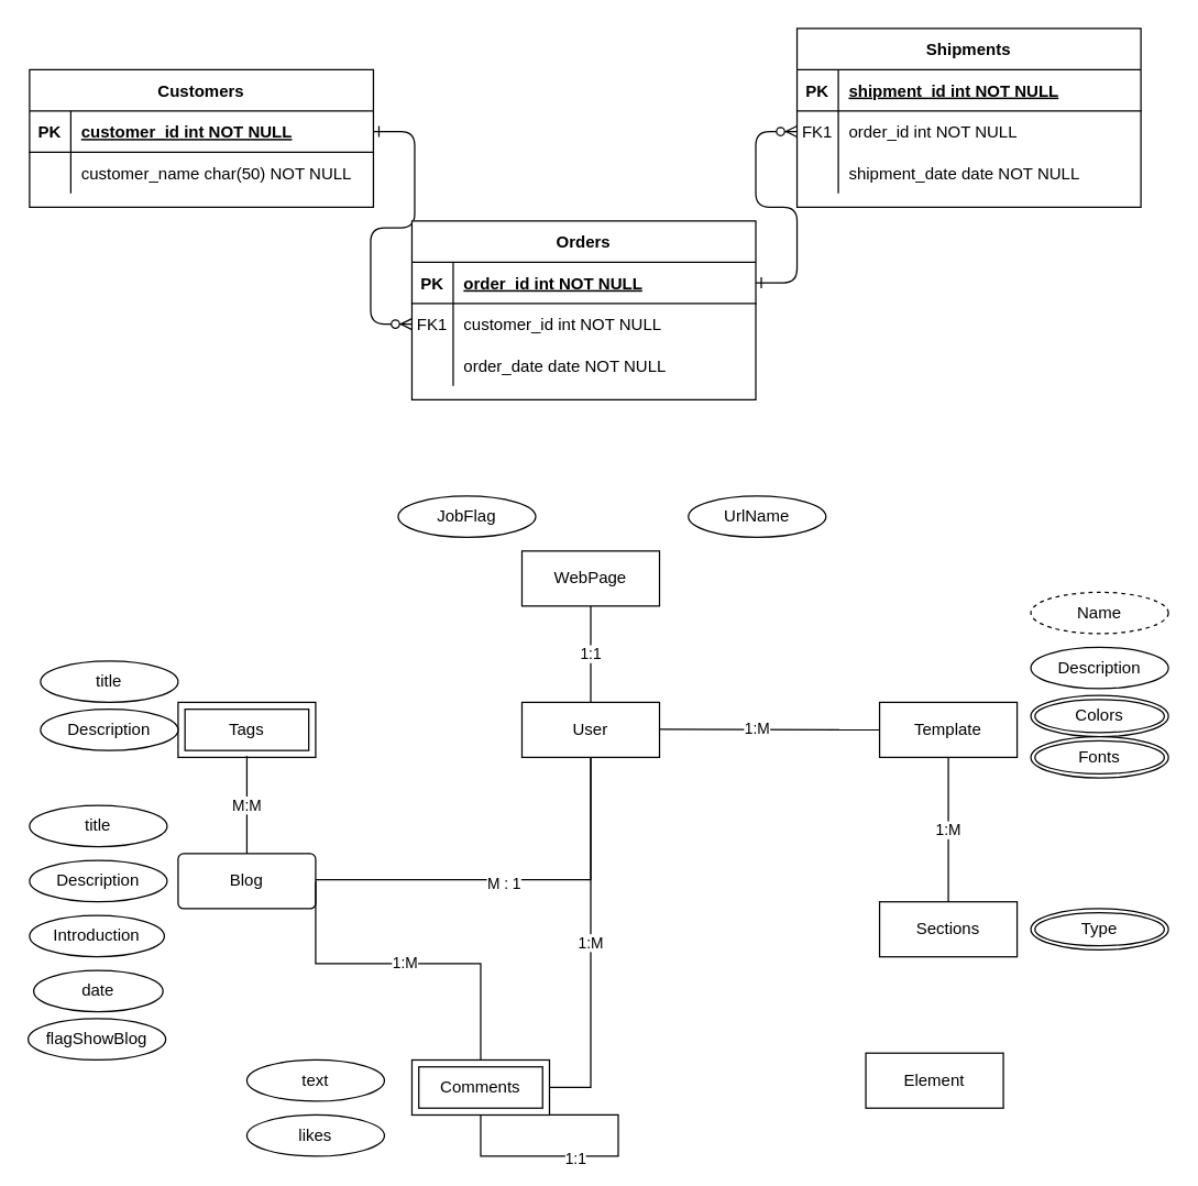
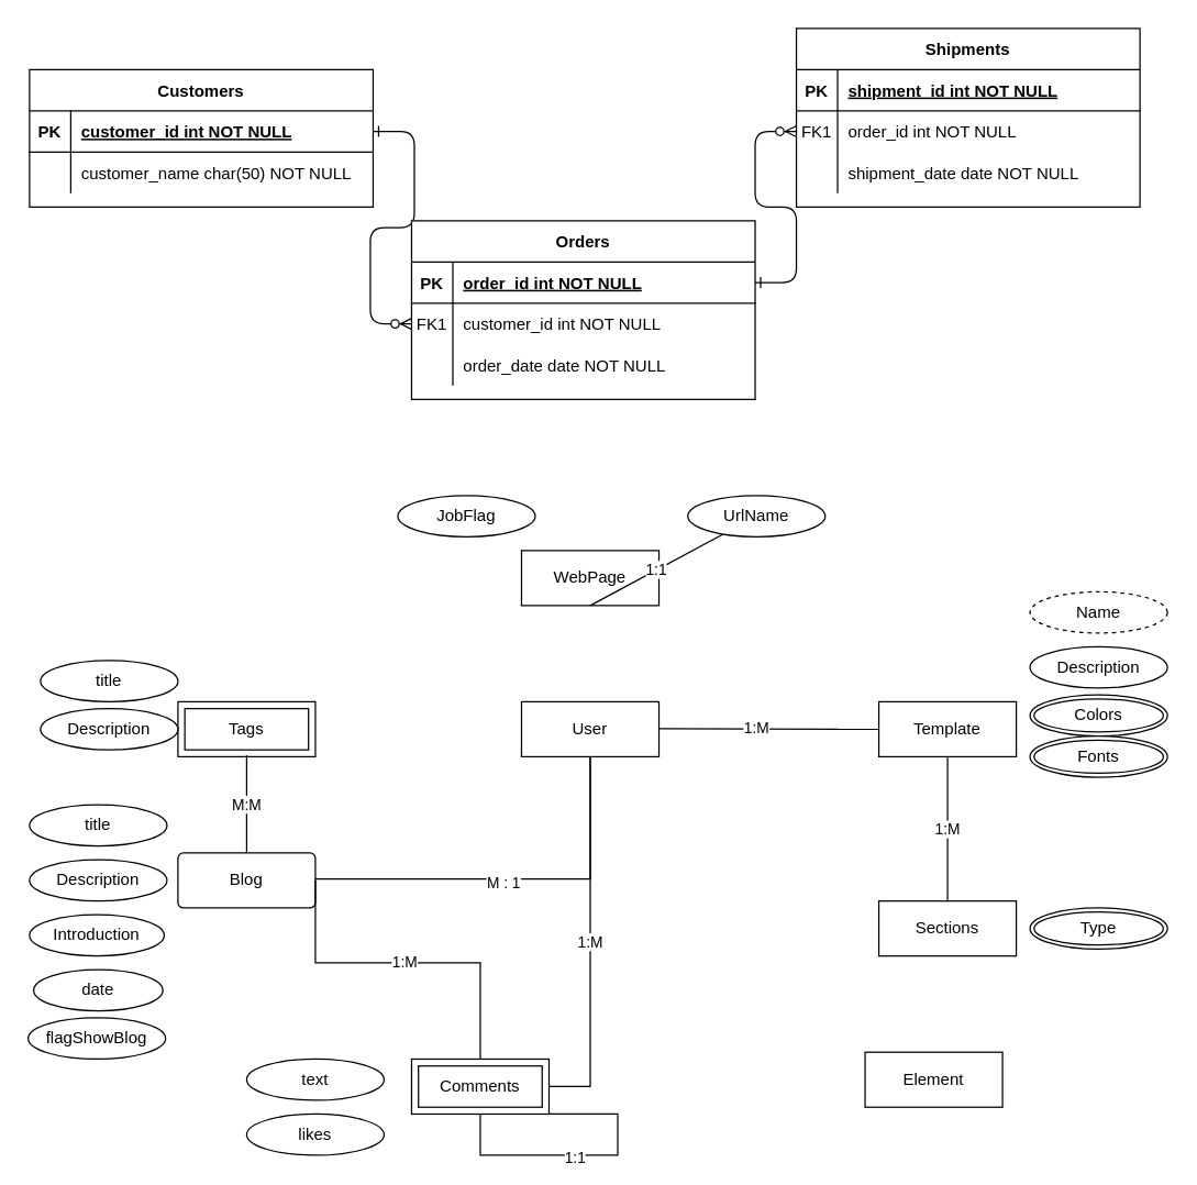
  <mxCell id="0" />
  <mxCell id="1" parent="0" />
  <mxCell id="2" value="" style="edgeStyle=entityRelationEdgeStyle;endArrow=ERzeroToMany;startArrow=ERone;endFill=1;startFill=0;entryX=0;entryY=0.5;entryDx=0;entryDy=0;exitX=1;exitY=0.5;exitDx=0;exitDy=0;" parent="1" source="25" target="8" edge="1"><mxGeometry width="100" height="100" relative="1" as="geometry"><mxPoint x="409" y="-75" as="sourcePoint" /><mxPoint x="459" y="480" as="targetPoint" /></mxGeometry></mxCell>
  <mxCell id="3" value="" style="edgeStyle=entityRelationEdgeStyle;endArrow=ERzeroToMany;startArrow=ERone;endFill=1;startFill=0;" parent="1" source="5" target="18" edge="1"><mxGeometry width="100" height="100" relative="1" as="geometry"><mxPoint x="419" y="40" as="sourcePoint" /><mxPoint x="479" y="65" as="targetPoint" /></mxGeometry></mxCell>
  <mxCell id="4" value="Orders" style="shape=table;startSize=30;container=1;collapsible=1;childLayout=tableLayout;fixedRows=1;rowLines=0;fontStyle=1;align=center;resizeLast=1;" parent="1" vertex="1"><mxGeometry x="299" y="160" width="250" height="130" as="geometry" /></mxCell>
  <mxCell id="5" value="" style="shape=partialRectangle;collapsible=0;dropTarget=0;pointerEvents=0;fillColor=none;points=[[0,0.5],[1,0.5]];portConstraint=eastwest;top=0;left=0;right=0;bottom=1;" parent="4" vertex="1"><mxGeometry y="30" width="250" height="30" as="geometry" /></mxCell>
  <mxCell id="6" value="PK" style="shape=partialRectangle;overflow=hidden;connectable=0;fillColor=none;top=0;left=0;bottom=0;right=0;fontStyle=1;" parent="5" vertex="1"><mxGeometry width="30" height="30" as="geometry"><mxRectangle width="30" height="30" as="alternateBounds" /></mxGeometry></mxCell>
  <mxCell id="7" value="order_id int NOT NULL " style="shape=partialRectangle;overflow=hidden;connectable=0;fillColor=none;top=0;left=0;bottom=0;right=0;align=left;spacingLeft=6;fontStyle=5;" parent="5" vertex="1"><mxGeometry x="30" width="220" height="30" as="geometry"><mxRectangle width="220" height="30" as="alternateBounds" /></mxGeometry></mxCell>
  <mxCell id="8" value="" style="shape=partialRectangle;collapsible=0;dropTarget=0;pointerEvents=0;fillColor=none;points=[[0,0.5],[1,0.5]];portConstraint=eastwest;top=0;left=0;right=0;bottom=0;" parent="4" vertex="1"><mxGeometry y="60" width="250" height="30" as="geometry" /></mxCell>
  <mxCell id="9" value="FK1" style="shape=partialRectangle;overflow=hidden;connectable=0;fillColor=none;top=0;left=0;bottom=0;right=0;" parent="8" vertex="1"><mxGeometry width="30" height="30" as="geometry"><mxRectangle width="30" height="30" as="alternateBounds" /></mxGeometry></mxCell>
  <mxCell id="10" value="customer_id int NOT NULL" style="shape=partialRectangle;overflow=hidden;connectable=0;fillColor=none;top=0;left=0;bottom=0;right=0;align=left;spacingLeft=6;" parent="8" vertex="1"><mxGeometry x="30" width="220" height="30" as="geometry"><mxRectangle width="220" height="30" as="alternateBounds" /></mxGeometry></mxCell>
  <mxCell id="11" value="" style="shape=partialRectangle;collapsible=0;dropTarget=0;pointerEvents=0;fillColor=none;points=[[0,0.5],[1,0.5]];portConstraint=eastwest;top=0;left=0;right=0;bottom=0;" parent="4" vertex="1"><mxGeometry y="90" width="250" height="30" as="geometry" /></mxCell>
  <mxCell id="12" value="" style="shape=partialRectangle;overflow=hidden;connectable=0;fillColor=none;top=0;left=0;bottom=0;right=0;" parent="11" vertex="1"><mxGeometry width="30" height="30" as="geometry"><mxRectangle width="30" height="30" as="alternateBounds" /></mxGeometry></mxCell>
  <mxCell id="13" value="order_date date NOT NULL" style="shape=partialRectangle;overflow=hidden;connectable=0;fillColor=none;top=0;left=0;bottom=0;right=0;align=left;spacingLeft=6;" parent="11" vertex="1"><mxGeometry x="30" width="220" height="30" as="geometry"><mxRectangle width="220" height="30" as="alternateBounds" /></mxGeometry></mxCell>
  <mxCell id="14" value="Shipments" style="shape=table;startSize=30;container=1;collapsible=1;childLayout=tableLayout;fixedRows=1;rowLines=0;fontStyle=1;align=center;resizeLast=1;" parent="1" vertex="1"><mxGeometry x="579" y="20" width="250" height="130" as="geometry" /></mxCell>
  <mxCell id="15" value="" style="shape=partialRectangle;collapsible=0;dropTarget=0;pointerEvents=0;fillColor=none;points=[[0,0.5],[1,0.5]];portConstraint=eastwest;top=0;left=0;right=0;bottom=1;" parent="14" vertex="1"><mxGeometry y="30" width="250" height="30" as="geometry" /></mxCell>
  <mxCell id="16" value="PK" style="shape=partialRectangle;overflow=hidden;connectable=0;fillColor=none;top=0;left=0;bottom=0;right=0;fontStyle=1;" parent="15" vertex="1"><mxGeometry width="30" height="30" as="geometry"><mxRectangle width="30" height="30" as="alternateBounds" /></mxGeometry></mxCell>
  <mxCell id="17" value="shipment_id int NOT NULL " style="shape=partialRectangle;overflow=hidden;connectable=0;fillColor=none;top=0;left=0;bottom=0;right=0;align=left;spacingLeft=6;fontStyle=5;" parent="15" vertex="1"><mxGeometry x="30" width="220" height="30" as="geometry"><mxRectangle width="220" height="30" as="alternateBounds" /></mxGeometry></mxCell>
  <mxCell id="18" value="" style="shape=partialRectangle;collapsible=0;dropTarget=0;pointerEvents=0;fillColor=none;points=[[0,0.5],[1,0.5]];portConstraint=eastwest;top=0;left=0;right=0;bottom=0;" parent="14" vertex="1"><mxGeometry y="60" width="250" height="30" as="geometry" /></mxCell>
  <mxCell id="19" value="FK1" style="shape=partialRectangle;overflow=hidden;connectable=0;fillColor=none;top=0;left=0;bottom=0;right=0;" parent="18" vertex="1"><mxGeometry width="30" height="30" as="geometry"><mxRectangle width="30" height="30" as="alternateBounds" /></mxGeometry></mxCell>
  <mxCell id="20" value="order_id int NOT NULL" style="shape=partialRectangle;overflow=hidden;connectable=0;fillColor=none;top=0;left=0;bottom=0;right=0;align=left;spacingLeft=6;" parent="18" vertex="1"><mxGeometry x="30" width="220" height="30" as="geometry"><mxRectangle width="220" height="30" as="alternateBounds" /></mxGeometry></mxCell>
  <mxCell id="21" value="" style="shape=partialRectangle;collapsible=0;dropTarget=0;pointerEvents=0;fillColor=none;points=[[0,0.5],[1,0.5]];portConstraint=eastwest;top=0;left=0;right=0;bottom=0;" parent="14" vertex="1"><mxGeometry y="90" width="250" height="30" as="geometry" /></mxCell>
  <mxCell id="22" value="" style="shape=partialRectangle;overflow=hidden;connectable=0;fillColor=none;top=0;left=0;bottom=0;right=0;" parent="21" vertex="1"><mxGeometry width="30" height="30" as="geometry"><mxRectangle width="30" height="30" as="alternateBounds" /></mxGeometry></mxCell>
  <mxCell id="23" value="shipment_date date NOT NULL" style="shape=partialRectangle;overflow=hidden;connectable=0;fillColor=none;top=0;left=0;bottom=0;right=0;align=left;spacingLeft=6;" parent="21" vertex="1"><mxGeometry x="30" width="220" height="30" as="geometry"><mxRectangle width="220" height="30" as="alternateBounds" /></mxGeometry></mxCell>
  <mxCell id="24" value="Customers" style="shape=table;startSize=30;container=1;collapsible=1;childLayout=tableLayout;fixedRows=1;rowLines=0;fontStyle=1;align=center;resizeLast=1;" parent="1" vertex="1"><mxGeometry x="21" y="50" width="250" height="100" as="geometry" /></mxCell>
  <mxCell id="25" value="" style="shape=partialRectangle;collapsible=0;dropTarget=0;pointerEvents=0;fillColor=none;points=[[0,0.5],[1,0.5]];portConstraint=eastwest;top=0;left=0;right=0;bottom=1;" parent="24" vertex="1"><mxGeometry y="30" width="250" height="30" as="geometry" /></mxCell>
  <mxCell id="26" value="PK" style="shape=partialRectangle;overflow=hidden;connectable=0;fillColor=none;top=0;left=0;bottom=0;right=0;fontStyle=1;" parent="25" vertex="1"><mxGeometry width="30" height="30" as="geometry"><mxRectangle width="30" height="30" as="alternateBounds" /></mxGeometry></mxCell>
  <mxCell id="27" value="customer_id int NOT NULL " style="shape=partialRectangle;overflow=hidden;connectable=0;fillColor=none;top=0;left=0;bottom=0;right=0;align=left;spacingLeft=6;fontStyle=5;" parent="25" vertex="1"><mxGeometry x="30" width="220" height="30" as="geometry"><mxRectangle width="220" height="30" as="alternateBounds" /></mxGeometry></mxCell>
  <mxCell id="28" value="" style="shape=partialRectangle;collapsible=0;dropTarget=0;pointerEvents=0;fillColor=none;points=[[0,0.5],[1,0.5]];portConstraint=eastwest;top=0;left=0;right=0;bottom=0;" parent="24" vertex="1"><mxGeometry y="60" width="250" height="30" as="geometry" /></mxCell>
  <mxCell id="29" value="" style="shape=partialRectangle;overflow=hidden;connectable=0;fillColor=none;top=0;left=0;bottom=0;right=0;" parent="28" vertex="1"><mxGeometry width="30" height="30" as="geometry"><mxRectangle width="30" height="30" as="alternateBounds" /></mxGeometry></mxCell>
  <mxCell id="30" value="customer_name char(50) NOT NULL" style="shape=partialRectangle;overflow=hidden;connectable=0;fillColor=none;top=0;left=0;bottom=0;right=0;align=left;spacingLeft=6;" parent="28" vertex="1"><mxGeometry x="30" width="220" height="30" as="geometry"><mxRectangle width="220" height="30" as="alternateBounds" /></mxGeometry></mxCell>
  <mxCell id="31" value="Blog" style="rounded=1;arcSize=10;whiteSpace=wrap;html=1;align=center;" parent="1" vertex="1"><mxGeometry x="129" y="620" width="100" height="40" as="geometry" /></mxCell>
  <mxCell id="32" value="title" style="ellipse;whiteSpace=wrap;html=1;align=center;" parent="1" vertex="1"><mxGeometry x="21" y="585" width="100" height="30" as="geometry" /></mxCell>
  <mxCell id="33" value="Description" style="ellipse;whiteSpace=wrap;html=1;align=center;" parent="1" vertex="1"><mxGeometry x="21" y="625" width="100" height="30" as="geometry" /></mxCell>
  <mxCell id="34" value="Introduction" style="ellipse;whiteSpace=wrap;html=1;align=center;" parent="1" vertex="1"><mxGeometry x="21" y="665" width="98" height="30" as="geometry" /></mxCell>
  <mxCell id="35" value="User" style="whiteSpace=wrap;html=1;align=center;" parent="1" vertex="1"><mxGeometry x="379" y="510" width="100" height="40" as="geometry" /></mxCell>
  <mxCell id="36" value="Comments" style="shape=ext;margin=3;double=1;whiteSpace=wrap;html=1;align=center;" parent="1" vertex="1"><mxGeometry x="299" y="770" width="100" height="40" as="geometry" /></mxCell>
  <mxCell id="37" value="date" style="ellipse;whiteSpace=wrap;html=1;align=center;" parent="1" vertex="1"><mxGeometry x="24" y="705" width="94" height="30" as="geometry" /></mxCell>
  <mxCell id="38" value="" style="endArrow=none;html=1;rounded=0;entryX=0.5;entryY=1;entryDx=0;entryDy=0;" parent="1" target="35" edge="1"><mxGeometry relative="1" as="geometry"><mxPoint x="229" y="639" as="sourcePoint" /><mxPoint x="389" y="639" as="targetPoint" /><Array as="points"><mxPoint x="429" y="639" /></Array></mxGeometry></mxCell>
  <mxCell id="39" value="M : 1" style="edgeLabel;html=1;align=center;verticalAlign=middle;resizable=0;points=[];" parent="38" vertex="1" connectable="0"><mxGeometry x="-0.059" y="-2" relative="1" as="geometry"><mxPoint as="offset" /></mxGeometry></mxCell>
  <mxCell id="40" value="1:M" style="endArrow=none;html=1;rounded=0;entryX=1;entryY=0.5;entryDx=0;entryDy=0;" parent="1" target="36" edge="1"><mxGeometry relative="1" as="geometry"><mxPoint x="429" y="550" as="sourcePoint" /><mxPoint x="519" y="700" as="targetPoint" /><Array as="points"><mxPoint x="429" y="790" /></Array></mxGeometry></mxCell>
  <mxCell id="41" value="1:M" style="endArrow=none;html=1;rounded=0;exitX=1;exitY=0.5;exitDx=0;exitDy=0;entryX=0.5;entryY=0;entryDx=0;entryDy=0;" parent="1" source="31" target="36" edge="1"><mxGeometry relative="1" as="geometry"><mxPoint x="359" y="700" as="sourcePoint" /><mxPoint x="519" y="700" as="targetPoint" /><Array as="points"><mxPoint x="229" y="700" /><mxPoint x="349" y="700" /></Array></mxGeometry></mxCell>
  <mxCell id="42" value="Template" style="whiteSpace=wrap;html=1;align=center;" parent="1" vertex="1"><mxGeometry x="639" y="510" width="100" height="40" as="geometry" /></mxCell>
  <mxCell id="43" value="" style="endArrow=none;html=1;rounded=0;entryX=0;entryY=0.5;entryDx=0;entryDy=0;" parent="1" target="42" edge="1"><mxGeometry relative="1" as="geometry"><mxPoint x="479" y="529.5" as="sourcePoint" /><mxPoint x="639" y="529.5" as="targetPoint" /></mxGeometry></mxCell>
  <mxCell id="44" value="1:M" style="edgeLabel;html=1;align=center;verticalAlign=middle;resizable=0;points=[];" parent="43" vertex="1" connectable="0"><mxGeometry x="-0.12" y="1" relative="1" as="geometry"><mxPoint as="offset" /></mxGeometry></mxCell>
  <mxCell id="45" value="Name" style="ellipse;whiteSpace=wrap;html=1;align=center;dashed=1;" parent="1" vertex="1"><mxGeometry x="749" y="430" width="100" height="30" as="geometry" /></mxCell>
  <mxCell id="46" value="Description" style="ellipse;whiteSpace=wrap;html=1;align=center;" parent="1" vertex="1"><mxGeometry x="749" y="470" width="100" height="30" as="geometry" /></mxCell>
  <mxCell id="47" value="flagShowBlog" style="ellipse;whiteSpace=wrap;html=1;align=center;" parent="1" vertex="1"><mxGeometry x="20" y="740" width="100" height="30" as="geometry" /></mxCell>
  <mxCell id="48" value="Tags" style="shape=ext;margin=3;double=1;whiteSpace=wrap;html=1;align=center;" parent="1" vertex="1"><mxGeometry x="129" y="510" width="100" height="40" as="geometry" /></mxCell>
  <mxCell id="49" value="M:M" style="endArrow=none;html=1;rounded=0;entryX=0.5;entryY=0;entryDx=0;entryDy=0;" parent="1" target="31" edge="1"><mxGeometry relative="1" as="geometry"><mxPoint x="179" y="549" as="sourcePoint" /><mxPoint x="339" y="549" as="targetPoint" /></mxGeometry></mxCell>
  <mxCell id="50" value="title" style="ellipse;whiteSpace=wrap;html=1;align=center;" parent="1" vertex="1"><mxGeometry x="29" y="480" width="100" height="30" as="geometry" /></mxCell>
  <mxCell id="51" value="Description" style="ellipse;whiteSpace=wrap;html=1;align=center;" parent="1" vertex="1"><mxGeometry x="29" y="515" width="100" height="30" as="geometry" /></mxCell>
  <mxCell id="52" value="text" style="ellipse;whiteSpace=wrap;html=1;align=center;" parent="1" vertex="1"><mxGeometry x="179" y="770" width="100" height="30" as="geometry" /></mxCell>
  <mxCell id="53" value="Sections" style="whiteSpace=wrap;html=1;align=center;" parent="1" vertex="1"><mxGeometry x="639" y="655" width="100" height="40" as="geometry" /></mxCell>
  <mxCell id="54" value="Element" style="whiteSpace=wrap;html=1;align=center;" parent="1" vertex="1"><mxGeometry x="629" y="765" width="100" height="40" as="geometry" /></mxCell>
  <mxCell id="55" value="Colors" style="ellipse;shape=doubleEllipse;margin=3;whiteSpace=wrap;html=1;align=center;" parent="1" vertex="1"><mxGeometry x="749" y="505" width="100" height="30" as="geometry" /></mxCell>
  <mxCell id="56" value="Fonts" style="ellipse;shape=doubleEllipse;margin=3;whiteSpace=wrap;html=1;align=center;" parent="1" vertex="1"><mxGeometry x="749" y="535" width="100" height="30" as="geometry" /></mxCell>
  <mxCell id="57" value="JobFlag" style="ellipse;whiteSpace=wrap;html=1;align=center;" vertex="1" parent="1"><mxGeometry x="289" y="360" width="100" height="30" as="geometry" /></mxCell>
  <mxCell id="58" value="likes" style="ellipse;whiteSpace=wrap;html=1;align=center;" vertex="1" parent="1"><mxGeometry x="179" y="810" width="100" height="30" as="geometry" /></mxCell>
  <mxCell id="59" value="" style="endArrow=none;html=1;rounded=0;entryX=0.5;entryY=1;entryDx=0;entryDy=0;exitX=1;exitY=1;exitDx=0;exitDy=0;" edge="1" parent="1" source="36" target="36"><mxGeometry relative="1" as="geometry"><mxPoint x="349" y="810" as="sourcePoint" /><mxPoint x="349" y="860" as="targetPoint" /><Array as="points"><mxPoint x="449" y="810" /><mxPoint x="449" y="840" /><mxPoint x="349" y="840" /></Array></mxGeometry></mxCell>
  <mxCell id="60" value="1:1" style="edgeLabel;html=1;align=center;verticalAlign=middle;resizable=0;points=[];" vertex="1" connectable="0" parent="59"><mxGeometry x="0.067" y="1" relative="1" as="geometry"><mxPoint as="offset" /></mxGeometry></mxCell>
  <mxCell id="61" value="WebPage" style="whiteSpace=wrap;html=1;align=center;" vertex="1" parent="1"><mxGeometry x="379" y="400" width="100" height="40" as="geometry" /></mxCell>
- <mxCell id="62" value="1:1" style="endArrow=none;html=1;rounded=0;exitX=0.5;exitY=1;exitDx=0;exitDy=0;entryX=0.5;entryY=0;entryDx=0;entryDy=0;" edge="1" parent="1" source="61" target="35"><mxGeometry relative="1" as="geometry"><mxPoint x="359" y="510" as="sourcePoint" /><mxPoint x="519" y="510" as="targetPoint" /></mxGeometry></mxCell>
+ <mxCell id="62" value="1:1" style="endArrow=none;html=1;rounded=0;exitX=0.5;exitY=1;exitDx=0;exitDy=0;" edge="1" parent="1" source="61" target="63"><mxGeometry relative="1" as="geometry"><mxPoint x="359" y="510" as="sourcePoint" /><mxPoint x="519" y="510" as="targetPoint" /></mxGeometry></mxCell>
  <mxCell id="63" value="UrlName" style="ellipse;whiteSpace=wrap;html=1;align=center;" vertex="1" parent="1"><mxGeometry x="500" y="360" width="100" height="30" as="geometry" /></mxCell>
  <mxCell id="64" value="1:M" style="endArrow=none;html=1;rounded=0;entryX=0.5;entryY=0;entryDx=0;entryDy=0;" edge="1" parent="1" target="53"><mxGeometry relative="1" as="geometry"><mxPoint x="689" y="550" as="sourcePoint" /><mxPoint x="849" y="550" as="targetPoint" /></mxGeometry></mxCell>
  <mxCell id="65" value="Type" style="ellipse;shape=doubleEllipse;margin=3;whiteSpace=wrap;html=1;align=center;" vertex="1" parent="1"><mxGeometry x="749" y="660" width="100" height="30" as="geometry" /></mxCell>
